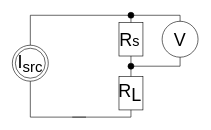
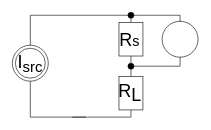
  <mxCell id="0" />
  <mxCell id="1" parent="0" />
  <mxCell id="2" value="" style="ellipse;whiteSpace=wrap;html=1;aspect=fixed;" vertex="1" parent="1"><mxGeometry x="20" y="75" width="60" height="60" as="geometry" /></mxCell>
  <mxCell id="3" value="I&lt;sub&gt;src&lt;/sub&gt;" style="text;html=1;strokeColor=none;fillColor=none;align=center;verticalAlign=middle;whiteSpace=wrap;rounded=0;fontSize=30;" vertex="1" parent="1"><mxGeometry x="20" y="90" width="60" height="30" as="geometry" /></mxCell>
  <mxCell id="4" value="" style="endArrow=none;html=1;rounded=0;fontSize=35;exitX=0.5;exitY=0;exitDx=0;exitDy=0;" edge="1" parent="1" source="2"><mxGeometry width="50" height="50" relative="1" as="geometry"><mxPoint x="320" y="185" as="sourcePoint" /><mxPoint x="50" y="25" as="targetPoint" /></mxGeometry></mxCell>
  <mxCell id="5" value="" style="endArrow=none;html=1;rounded=0;fontSize=35;entryX=0.5;entryY=1;entryDx=0;entryDy=0;" edge="1" parent="1" target="2"><mxGeometry width="50" height="50" relative="1" as="geometry"><mxPoint x="50" y="195" as="sourcePoint" /><mxPoint x="370" y="135" as="targetPoint" /></mxGeometry></mxCell>
  <mxCell id="6" value="" style="endArrow=none;html=1;rounded=0;fontSize=35;exitX=0;exitY=0.5;exitDx=0;exitDy=0;" edge="1" parent="1" source="11"><mxGeometry width="50" height="50" relative="1" as="geometry"><mxPoint x="140" y="25" as="sourcePoint" /><mxPoint x="50" y="25" as="targetPoint" /></mxGeometry></mxCell>
  <mxCell id="7" value="" style="rounded=0;whiteSpace=wrap;html=1;fontSize=35;rotation=90;" vertex="1" parent="1"><mxGeometry x="190" y="45" width="56" height="40" as="geometry" /></mxCell>
  <mxCell id="8" value="R&lt;sub style=&quot;font-size: 30px;&quot;&gt;L&lt;/sub&gt;" style="text;html=1;strokeColor=none;fillColor=none;align=center;verticalAlign=middle;whiteSpace=wrap;rounded=0;fontSize=30;spacingLeft=-7;" vertex="1" parent="1"><mxGeometry x="190" y="142.5" width="60" height="25" as="geometry" /></mxCell>
  <mxCell id="9" value="" style="endArrow=none;html=1;rounded=0;fontSize=35;" edge="1" parent="1"><mxGeometry width="50" height="50" relative="1" as="geometry"><mxPoint x="143" y="195" as="sourcePoint" /><mxPoint x="50" y="195" as="targetPoint" /></mxGeometry></mxCell>
  <mxCell id="10" value="" style="ellipse;whiteSpace=wrap;html=1;aspect=fixed;fontSize=30;fillColor=#000000;" vertex="1" parent="1"><mxGeometry x="213" y="105" width="10" height="10" as="geometry" /></mxCell>
  <mxCell id="11" value="" style="ellipse;whiteSpace=wrap;html=1;aspect=fixed;fontSize=30;fillColor=#000000;" vertex="1" parent="1"><mxGeometry x="213" y="20" width="10" height="10" as="geometry" /></mxCell>
  <mxCell id="12" value="" style="ellipse;whiteSpace=wrap;html=1;aspect=fixed;strokeColor=#000000;fontSize=30;fillColor=none;" vertex="1" parent="1"><mxGeometry x="25" y="80" width="50" height="50" as="geometry" /></mxCell>
  <mxCell id="13" value="" style="rounded=0;whiteSpace=wrap;html=1;fontSize=35;rotation=90;fillColor=none;" vertex="1" parent="1"><mxGeometry x="190" y="135" width="56" height="40" as="geometry" /></mxCell>
  <mxCell id="14" value="" style="endArrow=none;html=1;rounded=0;fontSize=30;entryX=1;entryY=0.5;entryDx=0;entryDy=0;exitX=0;exitY=0.5;exitDx=0;exitDy=0;" edge="1" parent="1" source="13" target="7"><mxGeometry width="50" height="50" relative="1" as="geometry"><mxPoint x="130" y="165" as="sourcePoint" /><mxPoint x="180" y="115" as="targetPoint" /></mxGeometry></mxCell>
  <mxCell id="15" value="" style="endArrow=none;html=1;rounded=0;fontSize=30;entryX=0;entryY=0.5;entryDx=0;entryDy=0;exitX=0.5;exitY=1;exitDx=0;exitDy=0;" edge="1" parent="1" source="11" target="7"><mxGeometry width="50" height="50" relative="1" as="geometry"><mxPoint x="130" y="165" as="sourcePoint" /><mxPoint x="180" y="115" as="targetPoint" /></mxGeometry></mxCell>
  <mxCell id="16" value="" style="endArrow=none;html=1;rounded=0;fontSize=30;entryX=1;entryY=0.5;entryDx=0;entryDy=0;" edge="1" parent="1" target="13"><mxGeometry width="50" height="50" relative="1" as="geometry"><mxPoint x="218" y="195" as="sourcePoint" /><mxPoint x="180" y="115" as="targetPoint" /></mxGeometry></mxCell>
  <mxCell id="17" value="" style="endArrow=none;html=1;rounded=0;fontSize=30;" edge="1" parent="1"><mxGeometry width="50" height="50" relative="1" as="geometry"><mxPoint x="120" y="195" as="sourcePoint" /><mxPoint x="218" y="195" as="targetPoint" /></mxGeometry></mxCell>
  <mxCell id="18" value="" style="ellipse;whiteSpace=wrap;html=1;aspect=fixed;" vertex="1" parent="1"><mxGeometry x="270" y="35" width="60" height="60" as="geometry" /></mxCell>
  <mxCell id="19" value="" style="endArrow=none;html=1;rounded=0;fontSize=30;entryX=1;entryY=0.5;entryDx=0;entryDy=0;" edge="1" parent="1" target="11"><mxGeometry width="50" height="50" relative="1" as="geometry"><mxPoint x="300" y="25" as="sourcePoint" /><mxPoint x="250" y="115" as="targetPoint" /></mxGeometry></mxCell>
  <mxCell id="20" value="" style="endArrow=none;html=1;rounded=0;fontSize=30;entryX=1;entryY=0.5;entryDx=0;entryDy=0;" edge="1" parent="1" target="10"><mxGeometry width="50" height="50" relative="1" as="geometry"><mxPoint x="300" y="110" as="sourcePoint" /><mxPoint x="250" y="115" as="targetPoint" /></mxGeometry></mxCell>
  <mxCell id="21" value="" style="endArrow=none;html=1;rounded=0;fontSize=30;entryX=0.5;entryY=1;entryDx=0;entryDy=0;" edge="1" parent="1" target="18"><mxGeometry width="50" height="50" relative="1" as="geometry"><mxPoint x="300" y="110" as="sourcePoint" /><mxPoint x="250" y="115" as="targetPoint" /></mxGeometry></mxCell>
  <mxCell id="22" value="" style="endArrow=none;html=1;rounded=0;fontSize=30;entryX=0.5;entryY=0;entryDx=0;entryDy=0;" edge="1" parent="1" target="18"><mxGeometry width="50" height="50" relative="1" as="geometry"><mxPoint x="300" y="25" as="sourcePoint" /><mxPoint x="250" y="115" as="targetPoint" /></mxGeometry></mxCell>
  <mxCell id="23" value="R&lt;font size=&quot;5&quot;&gt;s&lt;/font&gt;" style="text;html=1;strokeColor=none;fillColor=none;align=center;verticalAlign=middle;whiteSpace=wrap;rounded=0;fontSize=30;" vertex="1" parent="1"><mxGeometry x="186" y="50" width="60" height="30" as="geometry" /></mxCell>
- <mxCell id="24" value="V" style="text;html=1;strokeColor=none;fillColor=none;align=center;verticalAlign=middle;whiteSpace=wrap;rounded=0;fontSize=30;" vertex="1" parent="1"><mxGeometry x="270" y="50" width="60" height="30" as="geometry" /></mxCell>
